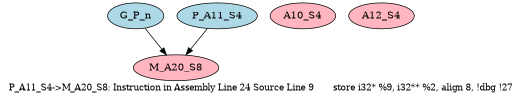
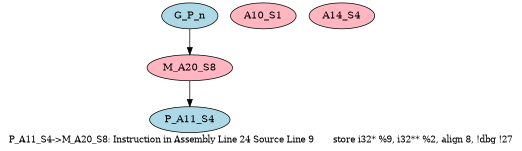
  digraph {
    fontsize=12
    label="P_A11_S4->M_A20_S8: Instruction in Assembly Line 24 Source Line 9	store i32* %9, i32** %2, align 8, !dbg !27"
    node [style=filled fillcolor=lightpink]
    G_P_n [fillcolor=lightblue]
    M_A20_S8
-   A10_S4
+   A10_S4 [label=A10_S1]
    P_A11_S4 [fillcolor=lightblue]
-   A12_S4
+   A12_S4 [label=A14_S4]
    G_P_n -> M_A20_S8
-   P_A11_S4 -> M_A20_S8
+   M_A20_S8 -> P_A11_S4
  }
